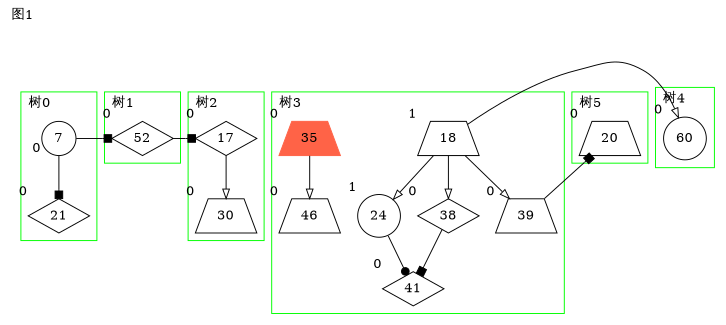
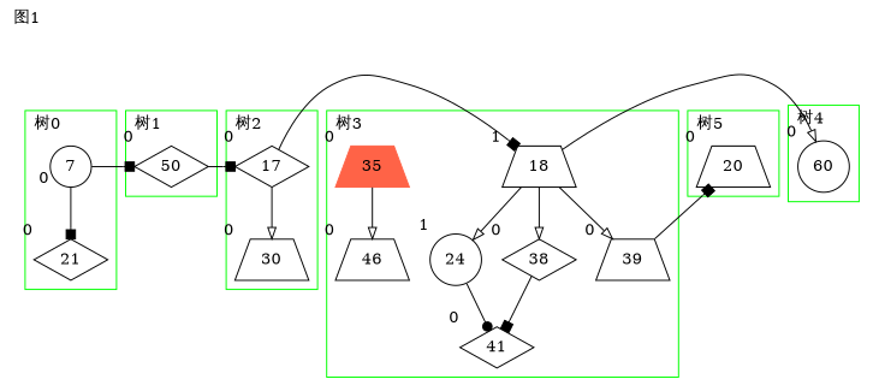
  digraph {
    label="图1"
    labeljust=l
    labelloc=t
    node [shape=trapezium xlabel=0]
    edge [arrowhead=box]
    n1 [label=7 shape=circle]
    n2 [label=21 shape=diamond]
-   n3 [label=52 shape=diamond]
+   n3 [label=50 shape=diamond]
    n4 [label=17 shape=diamond]
    n5 [label=30]
    n6 [label=18 xlabel=1]
    n7 [label=24 shape=circle xlabel=1]
    n8 [label=38 shape=diamond]
    n9 [label=39]
    n10 [color=tomato label=35 style=filled]
    n11 [label=46]
    n12 [label=41 shape=diamond]
    n13 [label=60 shape=circle]
    n14 [label=20]
    subgraph cluster_1 {
      label="树0"
      pencolor=green
      n1
      n2
    }
    subgraph cluster_2 {
      label="树1"
      pencolor=green
      n3
    }
    subgraph cluster_3 {
      label="树2"
      pencolor=green
      n4
      n5
    }
    subgraph cluster_4 {
      label="树3"
      pencolor=green
      n6
      n7
      n8
      n9
      n10
      n11
      n12
    }
    subgraph cluster_5 {
      label="树4"
      pencolor=green
      n13
    }
    subgraph cluster_6 {
      label="树5"
      pencolor=green
      n14
    }
    n1 -> n2
    n1 -> n3 [constraint=false]
    n3 -> n4 [constraint=false]
    n4 -> n5 [arrowhead=onormal]
+   n4 -> n6 [constraint=false]
    n6 -> n7 [arrowhead=onormal]
    n6 -> n8 [arrowhead=onormal]
    n6 -> n9 [arrowhead=onormal]
    n6 -> n13 [arrowhead=onormal constraint=false]
    n7 -> n12 [arrowhead=dot]
    n8 -> n12
    n9 -> n14 [constraint=false]
    n10 -> n11 [arrowhead=onormal]
  }
